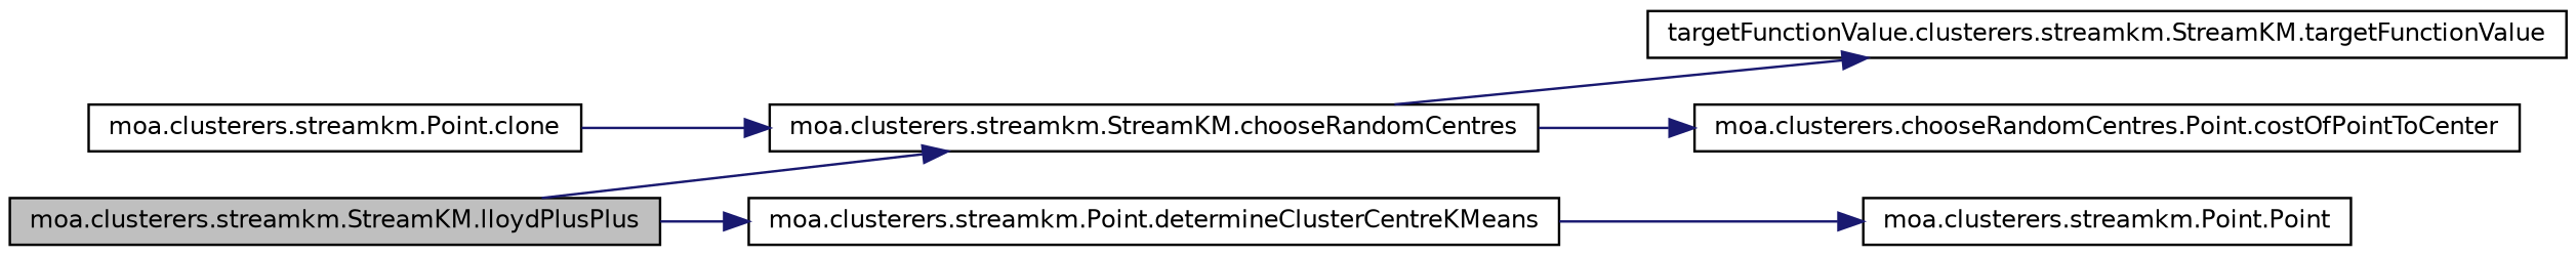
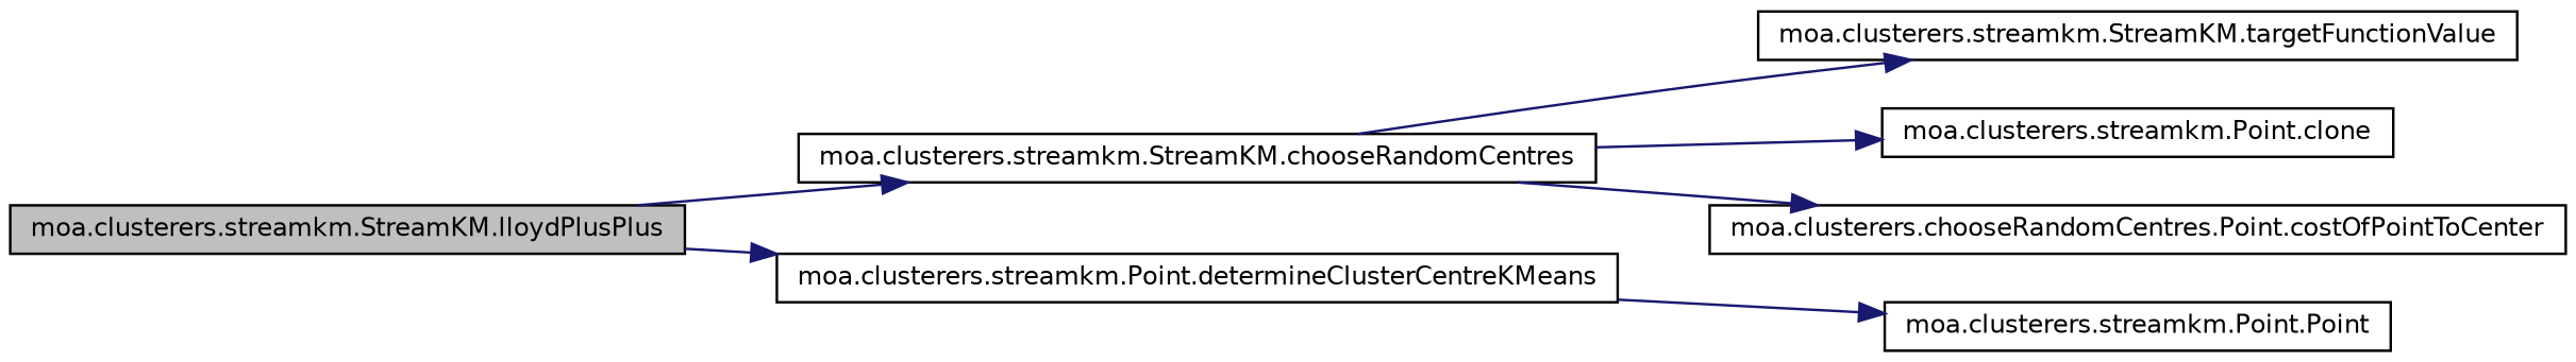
  digraph {
    rankdir=LR
    node [color=black fillcolor=white fontname=Helvetica fontsize=10 shape=record style=filled]
    edge [color=midnightblue fontname=Helvetica fontsize=10 labelfontname=Helvetica labelfontsize=10 style=solid]
    n1 [fillcolor=grey75 fontcolor=black height=0.2 label="moa.clusterers.streamkm.StreamKM.lloydPlusPlus" width=0.4]
    n2 [height=0.2 label="moa.clusterers.streamkm.StreamKM.chooseRandomCentres" width=0.4]
    n3 [height=0.2 label="moa.clusterers.streamkm.Point.determineClusterCentreKMeans" width=0.4]
-   n4 [height=0.2 label="targetFunctionValue.clusterers.streamkm.StreamKM.targetFunctionValue" width=0.4]
+   n4 [height=0.2 label="moa.clusterers.streamkm.StreamKM.targetFunctionValue" width=0.4]
    n5 [height=0.2 label="moa.clusterers.streamkm.Point.clone" width=0.4]
    n6 [height=0.2 label="moa.clusterers.chooseRandomCentres.Point.costOfPointToCenter" width=0.4]
    n7 [height=0.2 label="moa.clusterers.streamkm.Point.Point" width=0.4]
    n1 -> n2
    n1 -> n3
    n2 -> n4
-   n5 -> n2
+   n2 -> n5
    n2 -> n6
    n3 -> n7
  }
